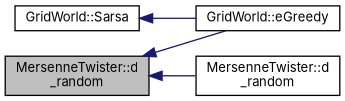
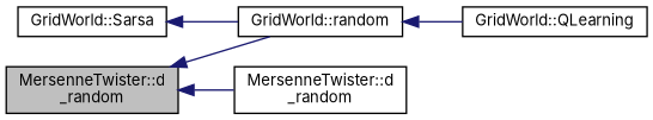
  digraph {
    fontname=Inter
    rankdir=LR
    node [color=black fontname=Inter fontsize=10 shape=record]
    edge [color=midnightblue dir=back fontname=Inter fontsize=10 labelfontname=Helvetica labelfontsize=10 style=solid]
    n1 [fillcolor=grey75 fontcolor=black height=0.2 label="MersenneTwister::d\l_random" style=filled width=0.4]
-   n2 [height=0.2 label="GridWorld::eGreedy" width=0.4]
+   n2 [height=0.2 label="GridWorld::random" width=0.4]
    n3 [height=0.2 label="MersenneTwister::d\l_random" width=0.4]
+   n4 [height=0.2 label="GridWorld::QLearning" width=0.4]
    n5 [height=0.2 label="GridWorld::Sarsa" width=0.4]
    n1 -> n2
    n1 -> n3
+   n2 -> n4
    n5 -> n2
  }
